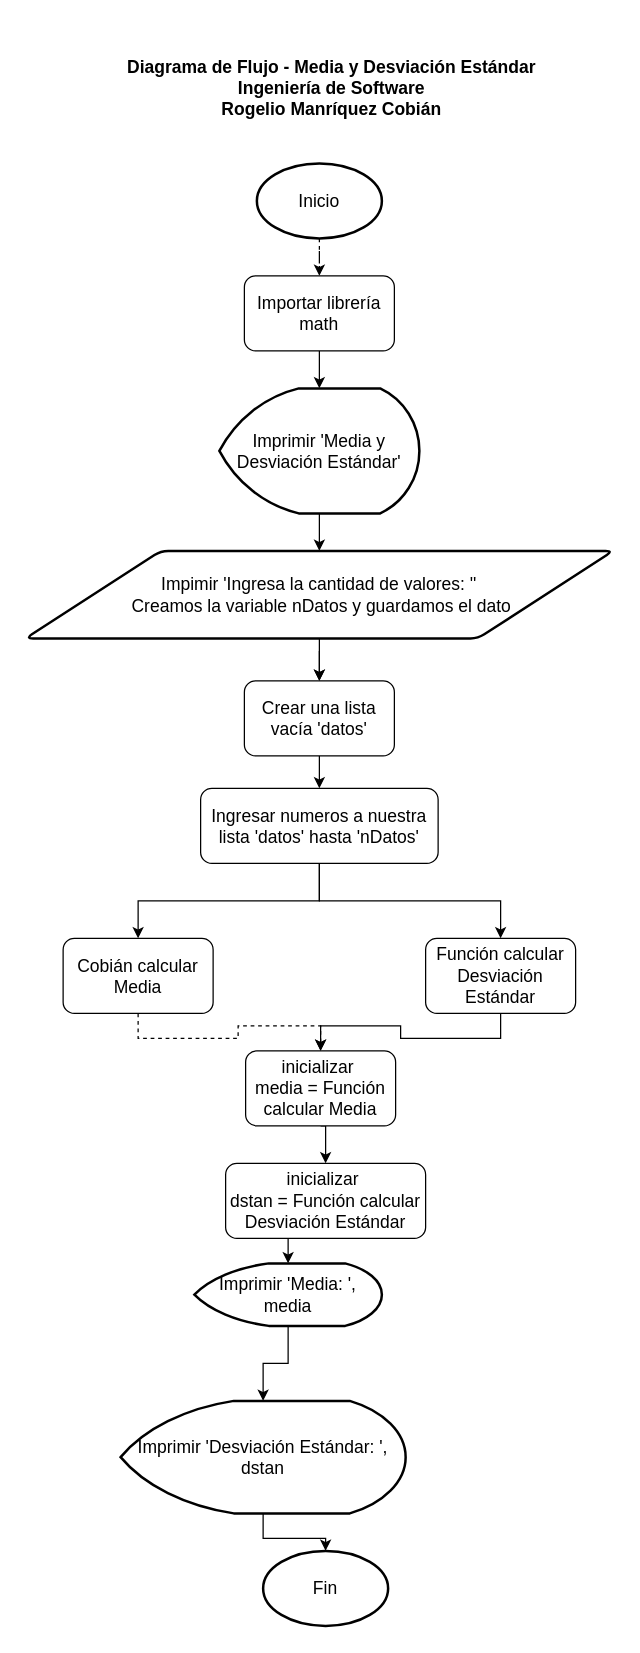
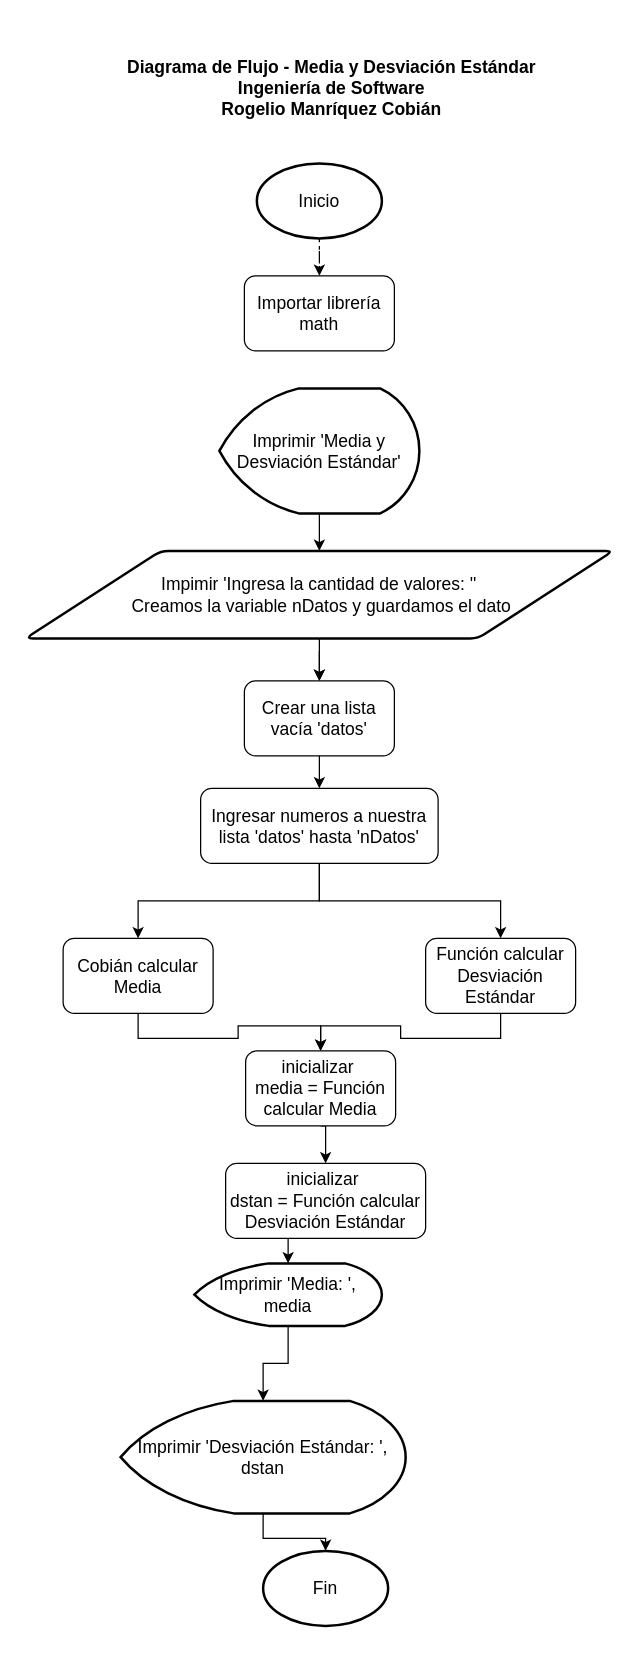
  <mxCell id="0" />
  <mxCell id="1" parent="0" />
  <mxCell id="2" style="edgeStyle=orthogonalEdgeStyle;rounded=0;orthogonalLoop=1;jettySize=auto;html=1;exitX=0.5;exitY=1;exitDx=0;exitDy=0;fontSize=14;exitPerimeter=0;dashed=1;" edge="1" parent="1" source="24" target="5"><mxGeometry relative="1" as="geometry"><mxPoint x="255" y="210" as="sourcePoint" /></mxGeometry></mxCell>
  <mxCell id="3" value="&lt;div&gt;&lt;span style=&quot;font-size: 14px&quot;&gt;&lt;b&gt;Diagrama de Flujo - Media y Desviación Estándar&lt;/b&gt;&lt;/span&gt;&lt;/div&gt;&lt;font style=&quot;font-size: 14px&quot;&gt;&lt;b&gt;&lt;div&gt;&lt;span&gt;Ingeniería de Software&lt;/span&gt;&lt;/div&gt;&lt;div&gt;&lt;span&gt;Rogelio Manríquez Cobián&lt;/span&gt;&lt;/div&gt;&lt;/b&gt;&lt;/font&gt;" style="text;html=1;strokeColor=none;fillColor=none;align=center;verticalAlign=middle;whiteSpace=wrap;rounded=0;" vertex="1" parent="1"><mxGeometry x="95" width="340" height="100" as="geometry" y="20" /></mxCell>
- <mxCell id="4" style="edgeStyle=orthogonalEdgeStyle;rounded=0;orthogonalLoop=1;jettySize=auto;html=1;exitX=0.5;exitY=1;exitDx=0;exitDy=0;entryX=0.5;entryY=0;entryDx=0;entryDy=0;entryPerimeter=0;fontSize=14;" edge="1" parent="1" source="5" target="7"><mxGeometry relative="1" as="geometry" /></mxCell>
  <mxCell id="5" value="Importar librería math" style="rounded=1;whiteSpace=wrap;html=1;fontSize=14;" vertex="1" parent="1"><mxGeometry x="195" y="220" width="120" height="60" as="geometry" /></mxCell>
  <mxCell id="6" style="edgeStyle=orthogonalEdgeStyle;rounded=0;orthogonalLoop=1;jettySize=auto;html=1;exitX=0.5;exitY=1;exitDx=0;exitDy=0;exitPerimeter=0;entryX=0.5;entryY=0;entryDx=0;entryDy=0;fontSize=14;" edge="1" parent="1" source="7" target="10"><mxGeometry relative="1" as="geometry"><mxPoint x="255" y="450" as="targetPoint" /></mxGeometry></mxCell>
  <mxCell id="7" value="Imprimir 'Media y Desviación Estándar'" style="strokeWidth=2;html=1;shape=mxgraph.flowchart.display;whiteSpace=wrap;fontSize=14;" vertex="1" parent="1"><mxGeometry x="175" y="310" width="160" height="100" as="geometry" /></mxCell>
  <mxCell id="8" style="edgeStyle=orthogonalEdgeStyle;rounded=0;orthogonalLoop=1;jettySize=auto;html=1;exitX=0.5;exitY=1;exitDx=0;exitDy=0;entryX=0.5;entryY=0;entryDx=0;entryDy=0;fontSize=14;" edge="1" parent="1" target="26"><mxGeometry relative="1" as="geometry"><mxPoint x="255" y="520" as="sourcePoint" /></mxGeometry></mxCell>
  <mxCell id="9" value="" style="edgeStyle=orthogonalEdgeStyle;rounded=0;orthogonalLoop=1;jettySize=auto;html=1;fontSize=14;" edge="1" parent="1" source="10" target="26"><mxGeometry relative="1" as="geometry" /></mxCell>
  <mxCell id="10" value="Impimir 'Ingresa la cantidad de valores: ''&lt;br&gt;&amp;nbsp;Creamos la variable nDatos y guardamos el dato" style="shape=parallelogram;html=1;strokeWidth=2;perimeter=parallelogramPerimeter;whiteSpace=wrap;rounded=1;arcSize=12;size=0.23;fontSize=14;" vertex="1" parent="1"><mxGeometry x="20" y="440" width="470" height="70" as="geometry" /></mxCell>
- <mxCell id="11" style="edgeStyle=orthogonalEdgeStyle;rounded=0;orthogonalLoop=1;jettySize=auto;html=1;exitX=0.5;exitY=1;exitDx=0;exitDy=0;entryX=0.5;entryY=0;entryDx=0;entryDy=0;fontSize=14;dashed=1;" edge="1" parent="1" source="12" target="16"><mxGeometry relative="1" as="geometry" /></mxCell>
+ <mxCell id="11" style="edgeStyle=orthogonalEdgeStyle;rounded=0;orthogonalLoop=1;jettySize=auto;html=1;exitX=0.5;exitY=1;exitDx=0;exitDy=0;entryX=0.5;entryY=0;entryDx=0;entryDy=0;fontSize=14;" edge="1" parent="1" source="12" target="16"><mxGeometry relative="1" as="geometry" /></mxCell>
  <mxCell id="12" value="Cobián calcular Media" style="rounded=1;whiteSpace=wrap;html=1;fontSize=14;" vertex="1" parent="1"><mxGeometry x="50" y="750" width="120" height="60" as="geometry" /></mxCell>
  <mxCell id="13" style="edgeStyle=orthogonalEdgeStyle;rounded=0;orthogonalLoop=1;jettySize=auto;html=1;exitX=0.5;exitY=1;exitDx=0;exitDy=0;entryX=0.5;entryY=0;entryDx=0;entryDy=0;fontSize=14;" edge="1" parent="1" source="14" target="16"><mxGeometry relative="1" as="geometry" /></mxCell>
  <mxCell id="14" value="Función calcular Desviación Estándar" style="rounded=1;whiteSpace=wrap;html=1;fontSize=14;" vertex="1" parent="1"><mxGeometry x="340" y="750" width="120" height="60" as="geometry" /></mxCell>
  <mxCell id="15" style="edgeStyle=orthogonalEdgeStyle;rounded=0;orthogonalLoop=1;jettySize=auto;html=1;exitX=0.5;exitY=1;exitDx=0;exitDy=0;entryX=0.5;entryY=0;entryDx=0;entryDy=0;fontSize=14;" edge="1" parent="1" source="16" target="18"><mxGeometry relative="1" as="geometry" /></mxCell>
  <mxCell id="16" value="inicializar&amp;nbsp;&lt;br&gt;media = Función calcular Media" style="rounded=1;whiteSpace=wrap;html=1;fontSize=14;" vertex="1" parent="1"><mxGeometry x="196" y="840" width="120" height="60" as="geometry" /></mxCell>
  <mxCell id="17" style="edgeStyle=orthogonalEdgeStyle;rounded=0;orthogonalLoop=1;jettySize=auto;html=1;exitX=0.5;exitY=1;exitDx=0;exitDy=0;fontSize=14;entryX=0.5;entryY=0;entryDx=0;entryDy=0;entryPerimeter=0;" edge="1" parent="1" source="18" target="20"><mxGeometry relative="1" as="geometry"><mxPoint x="262" y="1020" as="targetPoint" /></mxGeometry></mxCell>
  <mxCell id="18" value="inicializar&amp;nbsp;&lt;br&gt;dstan = Función calcular Desviación Estándar" style="rounded=1;whiteSpace=wrap;html=1;fontSize=14;" vertex="1" parent="1"><mxGeometry x="180" y="930" width="160" height="60" as="geometry" /></mxCell>
  <mxCell id="19" style="edgeStyle=orthogonalEdgeStyle;rounded=0;orthogonalLoop=1;jettySize=auto;html=1;exitX=0.5;exitY=1;exitDx=0;exitDy=0;exitPerimeter=0;entryX=0.5;entryY=0;entryDx=0;entryDy=0;entryPerimeter=0;fontSize=14;" edge="1" parent="1" source="20" target="22"><mxGeometry relative="1" as="geometry" /></mxCell>
  <mxCell id="20" value="Imprimir 'Media: ', media" style="strokeWidth=2;html=1;shape=mxgraph.flowchart.display;whiteSpace=wrap;fontSize=14;" vertex="1" parent="1"><mxGeometry x="155" y="1010" width="150" height="50" as="geometry" /></mxCell>
  <mxCell id="21" style="edgeStyle=orthogonalEdgeStyle;rounded=0;orthogonalLoop=1;jettySize=auto;html=1;exitX=0.5;exitY=1;exitDx=0;exitDy=0;exitPerimeter=0;entryX=0.5;entryY=0;entryDx=0;entryDy=0;entryPerimeter=0;fontSize=14;" edge="1" parent="1" source="22" target="23"><mxGeometry relative="1" as="geometry" /></mxCell>
  <mxCell id="22" value="Imprimir 'Desviación Estándar: ', dstan" style="strokeWidth=2;html=1;shape=mxgraph.flowchart.display;whiteSpace=wrap;fontSize=14;" vertex="1" parent="1"><mxGeometry x="96" y="1120" width="228" height="90" as="geometry" /></mxCell>
  <mxCell id="23" value="Fin" style="strokeWidth=2;html=1;shape=mxgraph.flowchart.start_1;whiteSpace=wrap;fontSize=14;" vertex="1" parent="1"><mxGeometry x="210" y="1240" width="100" height="60" as="geometry" /></mxCell>
  <mxCell id="24" value="Inicio" style="strokeWidth=2;html=1;shape=mxgraph.flowchart.start_1;whiteSpace=wrap;fontSize=14;" vertex="1" parent="1"><mxGeometry x="205" y="130" width="100" height="60" as="geometry" /></mxCell>
  <mxCell id="25" style="edgeStyle=orthogonalEdgeStyle;rounded=0;orthogonalLoop=1;jettySize=auto;html=1;exitX=0.5;exitY=1;exitDx=0;exitDy=0;entryX=0.5;entryY=0;entryDx=0;entryDy=0;fontSize=14;" edge="1" parent="1" source="26" target="29"><mxGeometry relative="1" as="geometry" /></mxCell>
  <mxCell id="26" value="Crear una lista vacía 'datos'" style="rounded=1;whiteSpace=wrap;html=1;fontSize=14;" vertex="1" parent="1"><mxGeometry x="195" y="544" width="120" height="60" as="geometry" /></mxCell>
  <mxCell id="27" style="edgeStyle=orthogonalEdgeStyle;rounded=0;orthogonalLoop=1;jettySize=auto;html=1;exitX=0.5;exitY=1;exitDx=0;exitDy=0;fontSize=14;" edge="1" parent="1" source="29" target="12"><mxGeometry relative="1" as="geometry" /></mxCell>
  <mxCell id="28" style="edgeStyle=orthogonalEdgeStyle;rounded=0;orthogonalLoop=1;jettySize=auto;html=1;exitX=0.5;exitY=1;exitDx=0;exitDy=0;entryX=0.5;entryY=0;entryDx=0;entryDy=0;fontSize=14;" edge="1" parent="1" source="29" target="14"><mxGeometry relative="1" as="geometry" /></mxCell>
  <mxCell id="29" value="Ingresar numeros a nuestra lista 'datos' hasta 'nDatos'" style="rounded=1;whiteSpace=wrap;html=1;fontSize=14;" vertex="1" parent="1"><mxGeometry x="160" y="630" width="190" height="60" as="geometry" /></mxCell>
